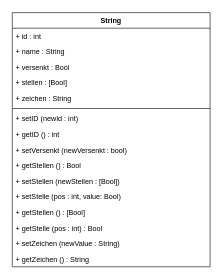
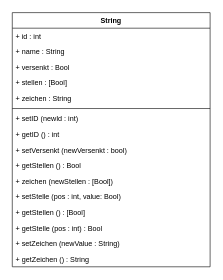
  <mxCell id="0" />
  <mxCell id="1" parent="0" />
  <mxCell id="2" value="String" style="swimlane;fontStyle=1;align=center;verticalAlign=top;childLayout=stackLayout;horizontal=1;startSize=26;horizontalStack=0;resizeParent=1;resizeParentMax=0;resizeLast=0;collapsible=1;marginBottom=0;" vertex="1" parent="1"><mxGeometry x="20" y="20" width="330" height="424" as="geometry" /></mxCell>
  <mxCell id="3" value="+ id : int" style="text;strokeColor=none;fillColor=none;align=left;verticalAlign=top;spacingLeft=4;spacingRight=4;overflow=hidden;rotatable=0;points=[[0,0.5],[1,0.5]];portConstraint=eastwest;" vertex="1" parent="2"><mxGeometry y="26" width="330" height="26" as="geometry" /></mxCell>
  <mxCell id="4" value="+ name : String" style="text;strokeColor=none;fillColor=none;align=left;verticalAlign=top;spacingLeft=4;spacingRight=4;overflow=hidden;rotatable=0;points=[[0,0.5],[1,0.5]];portConstraint=eastwest;" vertex="1" parent="2"><mxGeometry y="52" width="330" height="26" as="geometry" /></mxCell>
  <mxCell id="5" value="+ versenkt : Bool" style="text;strokeColor=none;fillColor=none;align=left;verticalAlign=top;spacingLeft=4;spacingRight=4;overflow=hidden;rotatable=0;points=[[0,0.5],[1,0.5]];portConstraint=eastwest;" vertex="1" parent="2"><mxGeometry y="78" width="330" height="26" as="geometry" /></mxCell>
  <mxCell id="6" value="+ stellen : [Bool]" style="text;strokeColor=none;fillColor=none;align=left;verticalAlign=top;spacingLeft=4;spacingRight=4;overflow=hidden;rotatable=0;points=[[0,0.5],[1,0.5]];portConstraint=eastwest;" vertex="1" parent="2"><mxGeometry y="104" width="330" height="26" as="geometry" /></mxCell>
  <mxCell id="7" value="+ zeichen : String" style="text;strokeColor=none;fillColor=none;align=left;verticalAlign=top;spacingLeft=4;spacingRight=4;overflow=hidden;rotatable=0;points=[[0,0.5],[1,0.5]];portConstraint=eastwest;" vertex="1" parent="2"><mxGeometry y="130" width="330" height="26" as="geometry" /></mxCell>
  <mxCell id="8" value="" style="line;strokeWidth=1;fillColor=none;align=left;verticalAlign=middle;spacingTop=-1;spacingLeft=3;spacingRight=3;rotatable=0;labelPosition=right;points=[];portConstraint=eastwest;" vertex="1" parent="2"><mxGeometry y="156" width="330" height="8" as="geometry" /></mxCell>
  <mxCell id="9" value="+ setID (newId : int)" style="text;strokeColor=none;fillColor=none;align=left;verticalAlign=top;spacingLeft=4;spacingRight=4;overflow=hidden;rotatable=0;points=[[0,0.5],[1,0.5]];portConstraint=eastwest;" vertex="1" parent="2"><mxGeometry y="164" width="330" height="26" as="geometry" /></mxCell>
  <mxCell id="10" value="+ getID () : int" style="text;strokeColor=none;fillColor=none;align=left;verticalAlign=top;spacingLeft=4;spacingRight=4;overflow=hidden;rotatable=0;points=[[0,0.5],[1,0.5]];portConstraint=eastwest;" vertex="1" parent="2"><mxGeometry y="190" width="330" height="26" as="geometry" /></mxCell>
  <mxCell id="11" value="+ setVersenkt (newVersenkt : bool)" style="text;strokeColor=none;fillColor=none;align=left;verticalAlign=top;spacingLeft=4;spacingRight=4;overflow=hidden;rotatable=0;points=[[0,0.5],[1,0.5]];portConstraint=eastwest;" vertex="1" parent="2"><mxGeometry y="216" width="330" height="26" as="geometry" /></mxCell>
  <mxCell id="12" value="+ getStellen () : Bool" style="text;strokeColor=none;fillColor=none;align=left;verticalAlign=top;spacingLeft=4;spacingRight=4;overflow=hidden;rotatable=0;points=[[0,0.5],[1,0.5]];portConstraint=eastwest;" vertex="1" parent="2"><mxGeometry y="242" width="330" height="26" as="geometry" /></mxCell>
- <mxCell id="13" value="+ setStellen (newStellen : [Bool])" style="text;strokeColor=none;fillColor=none;align=left;verticalAlign=top;spacingLeft=4;spacingRight=4;overflow=hidden;rotatable=0;points=[[0,0.5],[1,0.5]];portConstraint=eastwest;" vertex="1" parent="2"><mxGeometry y="268" width="330" height="26" as="geometry" /></mxCell>
+ <mxCell id="13" value="+ zeichen (newStellen : [Bool])" style="text;strokeColor=none;fillColor=none;align=left;verticalAlign=top;spacingLeft=4;spacingRight=4;overflow=hidden;rotatable=0;points=[[0,0.5],[1,0.5]];portConstraint=eastwest;" vertex="1" parent="2"><mxGeometry y="268" width="330" height="26" as="geometry" /></mxCell>
  <mxCell id="14" value="+ setStelle (pos : int, value: Bool)" style="text;strokeColor=none;fillColor=none;align=left;verticalAlign=top;spacingLeft=4;spacingRight=4;overflow=hidden;rotatable=0;points=[[0,0.5],[1,0.5]];portConstraint=eastwest;" vertex="1" parent="2"><mxGeometry y="294" width="330" height="26" as="geometry" /></mxCell>
  <mxCell id="15" value="+ getStellen () : [Bool]" style="text;strokeColor=none;fillColor=none;align=left;verticalAlign=top;spacingLeft=4;spacingRight=4;overflow=hidden;rotatable=0;points=[[0,0.5],[1,0.5]];portConstraint=eastwest;" vertex="1" parent="2"><mxGeometry y="320" width="330" height="26" as="geometry" /></mxCell>
  <mxCell id="16" value="+ getStelle (pos : int) : Bool" style="text;strokeColor=none;fillColor=none;align=left;verticalAlign=top;spacingLeft=4;spacingRight=4;overflow=hidden;rotatable=0;points=[[0,0.5],[1,0.5]];portConstraint=eastwest;" vertex="1" parent="2"><mxGeometry y="346" width="330" height="26" as="geometry" /></mxCell>
  <mxCell id="17" value="+ setZeichen (newValue : String)" style="text;strokeColor=none;fillColor=none;align=left;verticalAlign=top;spacingLeft=4;spacingRight=4;overflow=hidden;rotatable=0;points=[[0,0.5],[1,0.5]];portConstraint=eastwest;" vertex="1" parent="2"><mxGeometry y="372" width="330" height="26" as="geometry" /></mxCell>
  <mxCell id="18" value="+ getZeichen () : String" style="text;strokeColor=none;fillColor=none;align=left;verticalAlign=top;spacingLeft=4;spacingRight=4;overflow=hidden;rotatable=0;points=[[0,0.5],[1,0.5]];portConstraint=eastwest;" vertex="1" parent="2"><mxGeometry y="398" width="330" height="26" as="geometry" /></mxCell>
